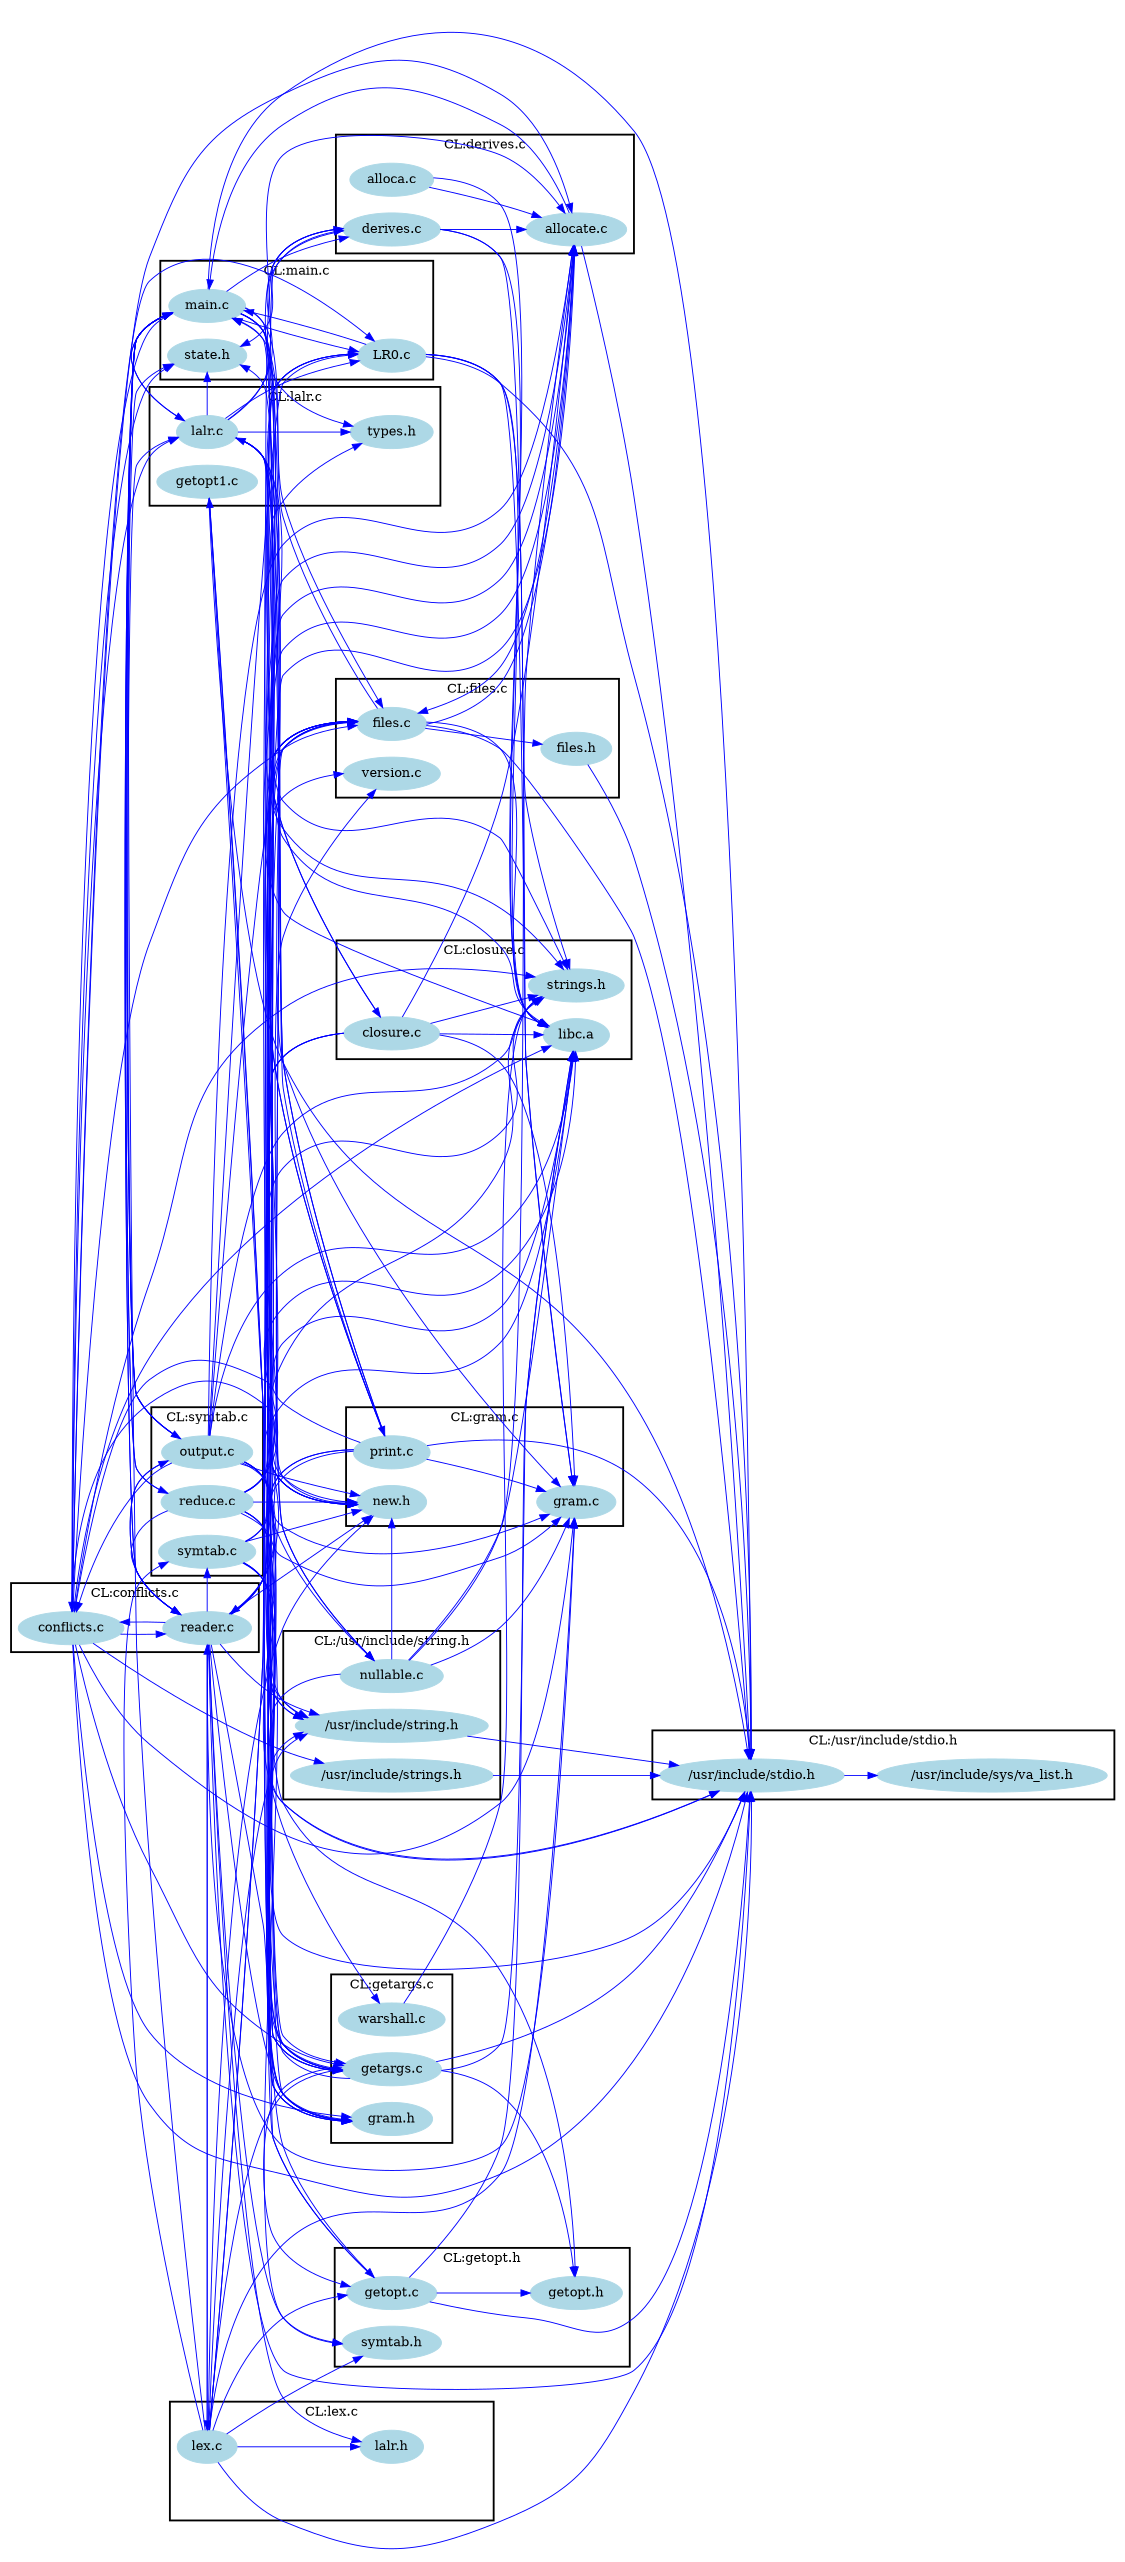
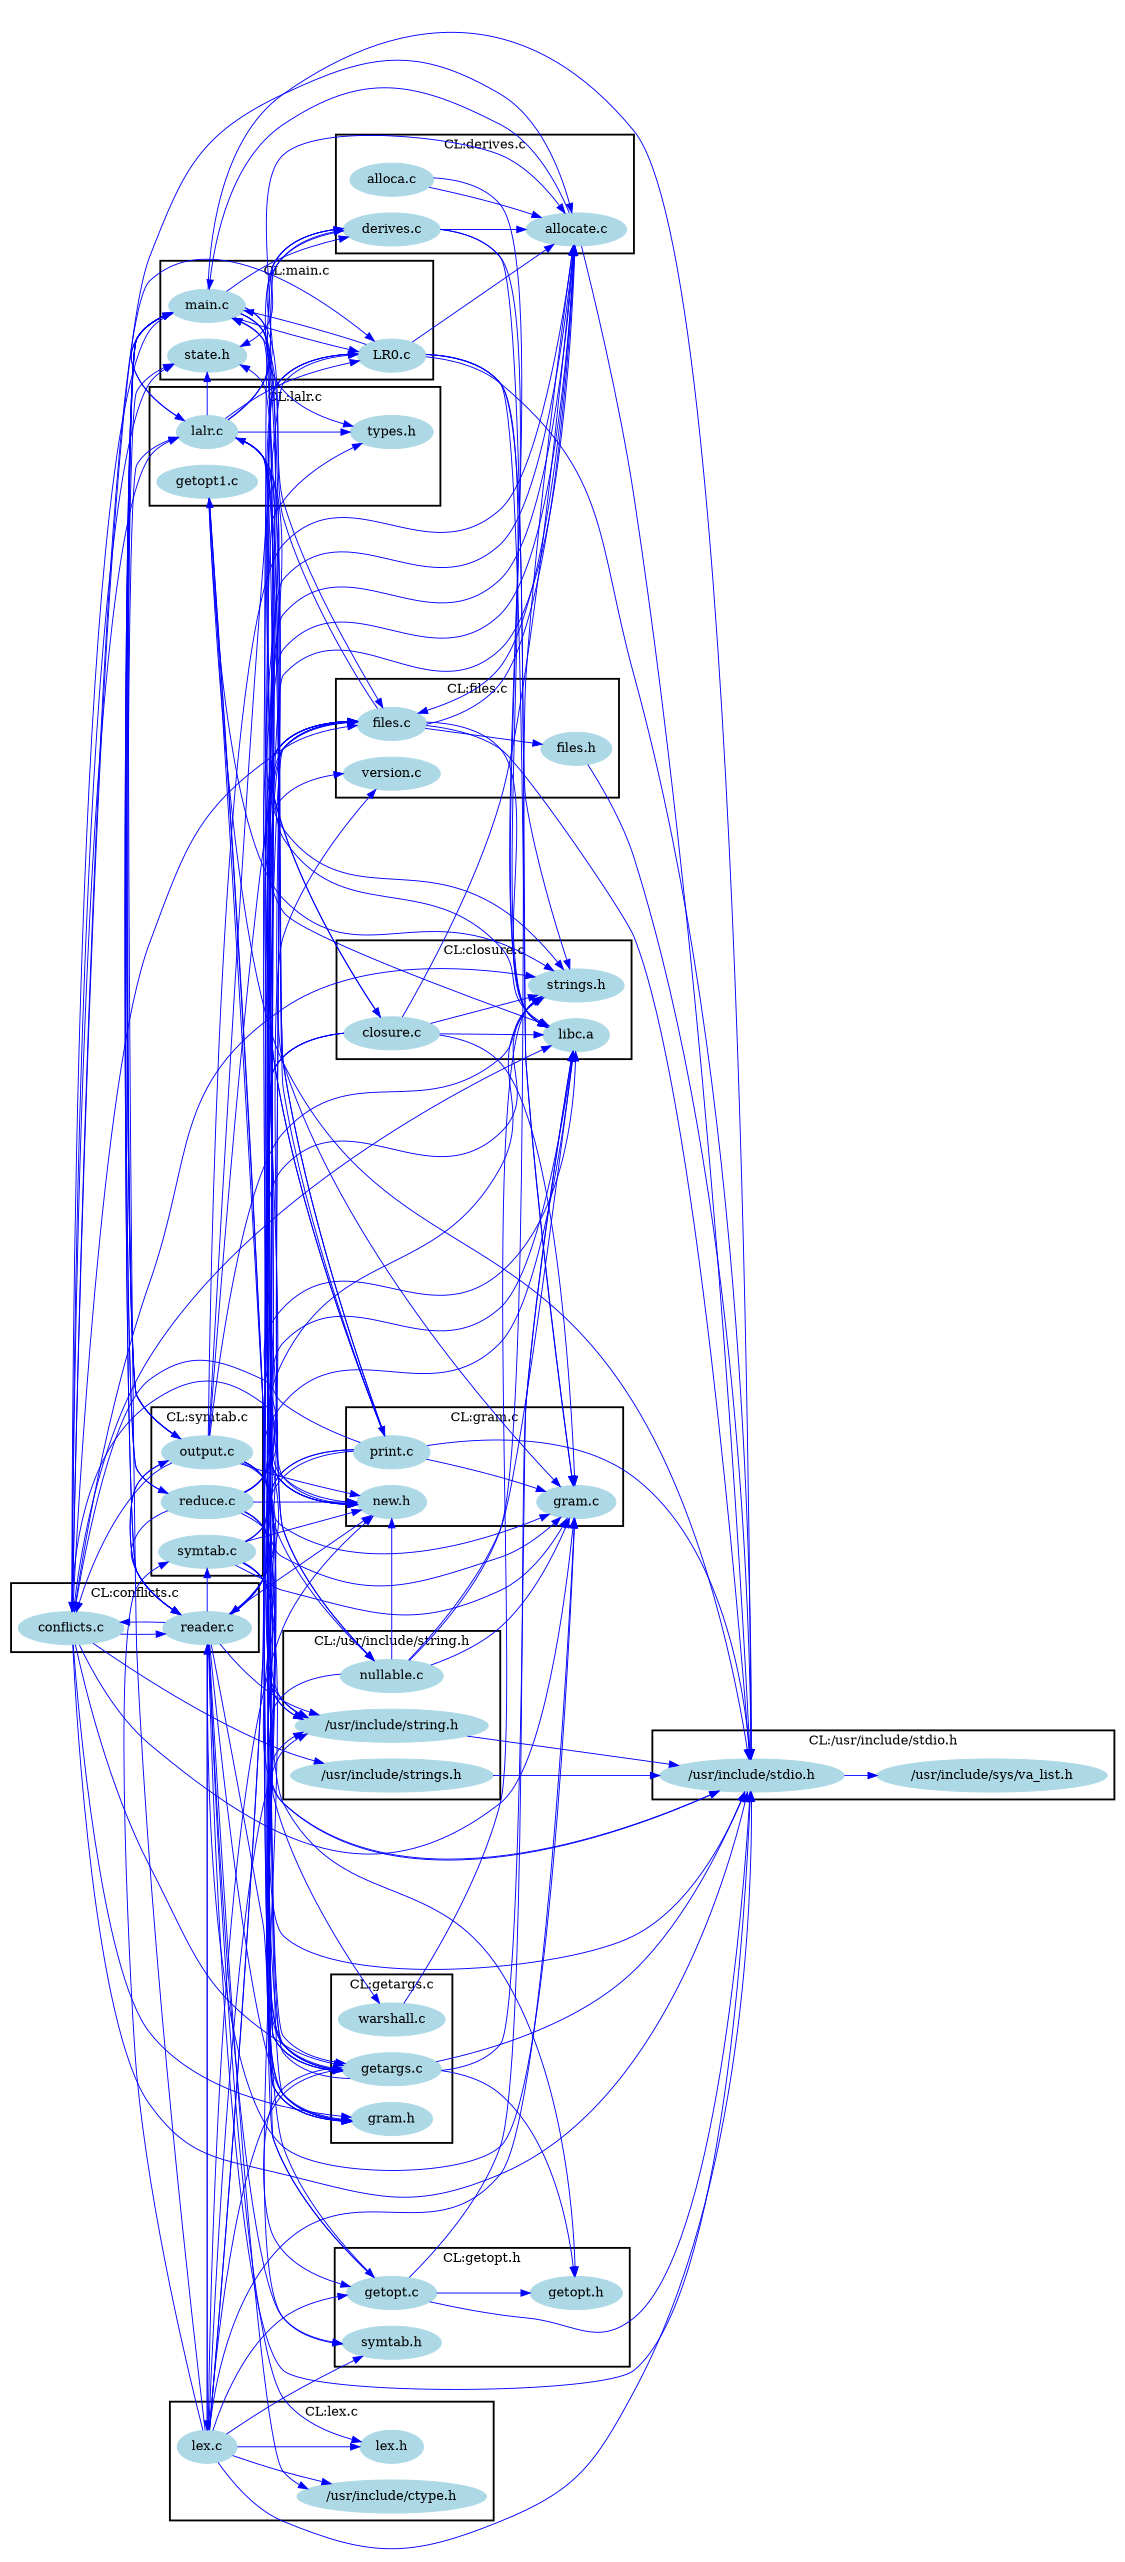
  digraph {
    rankdir=LR
    node [color=lightblue fontcolor=black shape=ellipse style=filled]
    edge [color=blue font=6]
    n1 [label="/usr/include/stdio.h"]
    n2 [label="/usr/include/sys/va_list.h"]
    n3 [label="main.c"]
    n4 [label="LR0.c"]
    n5 [label="state.h"]
    n6 [label="gram.c"]
    n7 [label="print.c"]
    n8 [label="new.h"]
    n9 [label="derives.c"]
    n10 [label="allocate.c"]
    n11 [label="alloca.c"]
    n12 [label="closure.c"]
    n13 [label="strings.h"]
    n14 [label="libc.a"]
    n15 [label="/usr/include/string.h"]
    n16 [label="/usr/include/strings.h"]
    n17 [label="nullable.c"]
    n18 [label="conflicts.c"]
    n19 [label="reader.c"]
    n20 [label="files.c"]
    n21 [label="version.c"]
    n22 [label="files.h"]
    n23 [label="getargs.c"]
    n24 [label="gram.h"]
    n25 [label="warshall.c"]
    n26 [label="lalr.c"]
    n27 [label="types.h"]
    n28 [label="getopt1.c"]
    n29 [label="getopt.h"]
    n30 [label="getopt.c"]
    n31 [label="symtab.h"]
    n32 [label="lex.c"]
-   n33 [label="lalr.h"]
+   n33 [label="lex.h"]
+   n34 [label="/usr/include/ctype.h"]
    n35 [label="symtab.c"]
    n36 [label="output.c"]
    n37 [label="reduce.c"]
    subgraph cluster_1 {
      color=black
      label="CL:/usr/include/stdio.h"
      style=bold
      n1
      n2
    }
    subgraph cluster_2 {
      color=black
      label="CL:main.c"
      style=bold
      n3
      n4
      n5
    }
    subgraph cluster_3 {
      color=black
      label="CL:gram.c"
      style=bold
      n6
      n7
      n8
    }
    subgraph cluster_4 {
      color=black
      label="CL:derives.c"
      style=bold
      n9
      n10
      n11
    }
    subgraph cluster_5 {
      color=black
      label="CL:closure.c"
      style=bold
      n12
      n13
      n14
    }
    subgraph cluster_6 {
      color=black
      label="CL:/usr/include/string.h"
      style=bold
      n15
      n16
      n17
    }
    subgraph cluster_7 {
      color=black
      label="CL:conflicts.c"
      style=bold
      n18
      n19
    }
    subgraph cluster_8 {
      color=black
      label="CL:files.c"
      style=bold
      n20
      n21
      n22
    }
    subgraph cluster_9 {
      color=black
      label="CL:getargs.c"
      style=bold
      n23
      n24
      n25
    }
    subgraph cluster_10 {
      color=black
      label="CL:lalr.c"
      style=bold
      n26
      n27
      n28
    }
    subgraph cluster_11 {
      color=black
      label="CL:getopt.h"
      style=bold
      n29
      n30
      n31
    }
    subgraph cluster_12 {
      color=black
      label="CL:lex.c"
      style=bold
      n32
      n33
+     n34
    }
    subgraph cluster_13 {
      color=black
      label="CL:symtab.c"
      style=bold
      n35
      n36
      n37
    }
    n1 -> n2
    n3 -> n1
    n3 -> n4
    n3 -> n7
    n3 -> n9
-   n3 -> n13
+   n28 -> n13
    n3 -> n14
    n3 -> n17
    n3 -> n18
    n3 -> n19
    n3 -> n20
    n3 -> n23
    n3 -> n26
    n3 -> n36
    n3 -> n37
    n4 -> n1
    n4 -> n3
    n4 -> n6
    n4 -> n8
+   n4 -> n10
    n4 -> n12
    n4 -> n13
    n4 -> n14
    n7 -> n1
    n7 -> n4
    n7 -> n5
    n7 -> n6
    n7 -> n15
    n7 -> n18
    n7 -> n19
    n7 -> n20
    n7 -> n24
    n7 -> n26
    n9 -> n5
    n9 -> n6
    n9 -> n8
    n9 -> n10
    n9 -> n14
    n9 -> n27
    n10 -> n1
    n10 -> n3
    n10 -> n20
    n11 -> n10
    n11 -> n14
    n12 -> n6
    n12 -> n8
    n12 -> n9
    n12 -> n10
    n12 -> n13
    n12 -> n14
    n12 -> n24
    n12 -> n25
    n15 -> n1
    n16 -> n1
    n17 -> n6
    n17 -> n8
    n17 -> n10
    n17 -> n14
    n17 -> n24
    n17 -> n27
    n18 -> n1
    n18 -> n4
    n18 -> n5
    n18 -> n6
    n18 -> n8
    n18 -> n10
    n18 -> n13
    n18 -> n14
    n18 -> n16
    n18 -> n19
    n18 -> n20
    n18 -> n23
    n18 -> n24
    n18 -> n26
    n19 -> n1
    n19 -> n3
    n19 -> n6
    n19 -> n8
    n19 -> n10
    n19 -> n13
    n19 -> n14
    n19 -> n15
    n19 -> n18
    n19 -> n20
    n19 -> n21
    n19 -> n23
    n19 -> n24
    n19 -> n31
    n19 -> n32
    n19 -> n33
+   n19 -> n34
    n19 -> n35
    n19 -> n36
    n20 -> n1
    n20 -> n3
    n20 -> n8
    n20 -> n10
    n20 -> n14
    n20 -> n15
    n20 -> n22
    n20 -> n23
    n22 -> n1
    n23 -> n1
    n23 -> n3
    n23 -> n14
    n23 -> n20
    n23 -> n21
    n23 -> n28
    n23 -> n29
    n23 -> n30
    n25 -> n13
    n26 -> n3
    n26 -> n4
    n26 -> n5
    n26 -> n6
    n26 -> n8
    n26 -> n9
    n26 -> n10
    n26 -> n13
    n26 -> n14
    n26 -> n17
    n26 -> n24
    n26 -> n27
    n28 -> n1
    n28 -> n29
    n28 -> n30
    n30 -> n1
    n30 -> n14
    n30 -> n15
    n30 -> n20
    n30 -> n29
    n32 -> n1
    n32 -> n3
    n32 -> n6
    n32 -> n8
    n32 -> n10
    n32 -> n15
    n32 -> n19
    n32 -> n20
    n32 -> n23
    n32 -> n30
    n32 -> n31
    n32 -> n33
+   n32 -> n34
    n32 -> n35
    n35 -> n1
-   n35 -> n24
+   n35 -> n6
    n35 -> n8
    n35 -> n10
    n35 -> n14
    n35 -> n15
    n35 -> n31
    n36 -> n1
    n36 -> n3
    n36 -> n4
    n36 -> n5
    n36 -> n6
    n36 -> n8
    n36 -> n10
    n36 -> n13
-   n36 -> n14
    n36 -> n15
    n36 -> n18
    n36 -> n19
    n36 -> n20
    n36 -> n23
    n36 -> n24
    n36 -> n26
    n37 -> n1
    n37 -> n3
    n37 -> n6
    n37 -> n8
    n37 -> n10
    n37 -> n13
    n37 -> n14
    n37 -> n19
    n37 -> n20
    n37 -> n23
    n37 -> n24
  }
